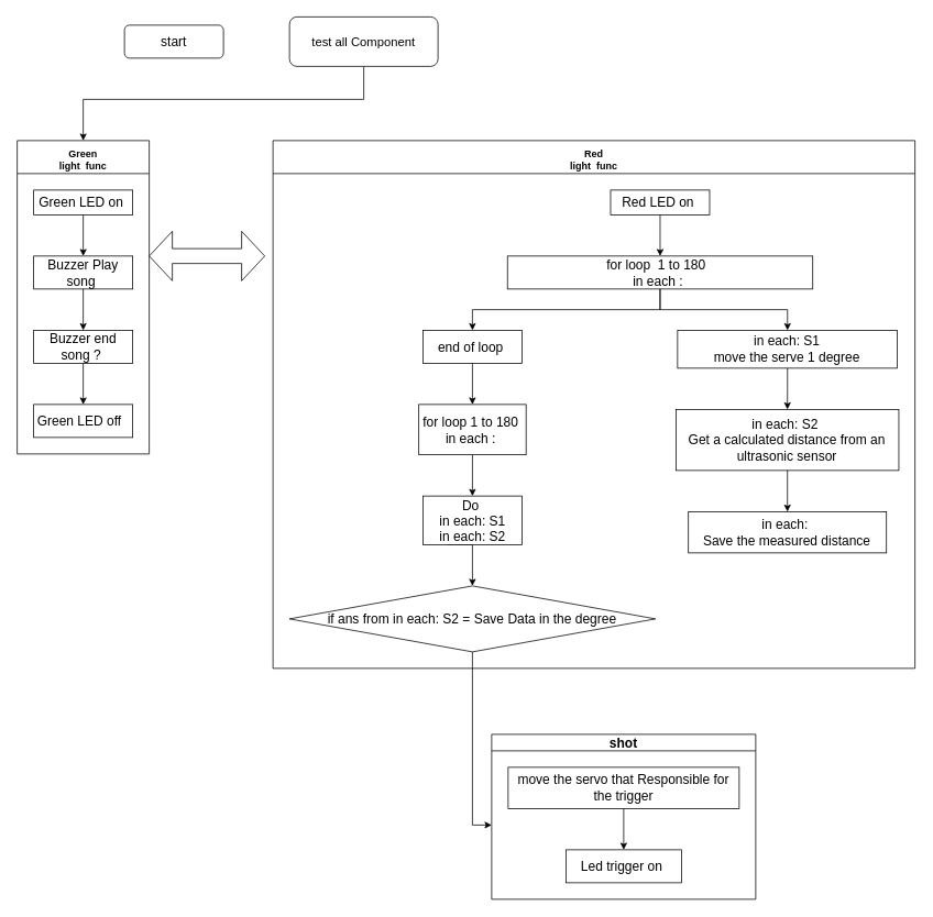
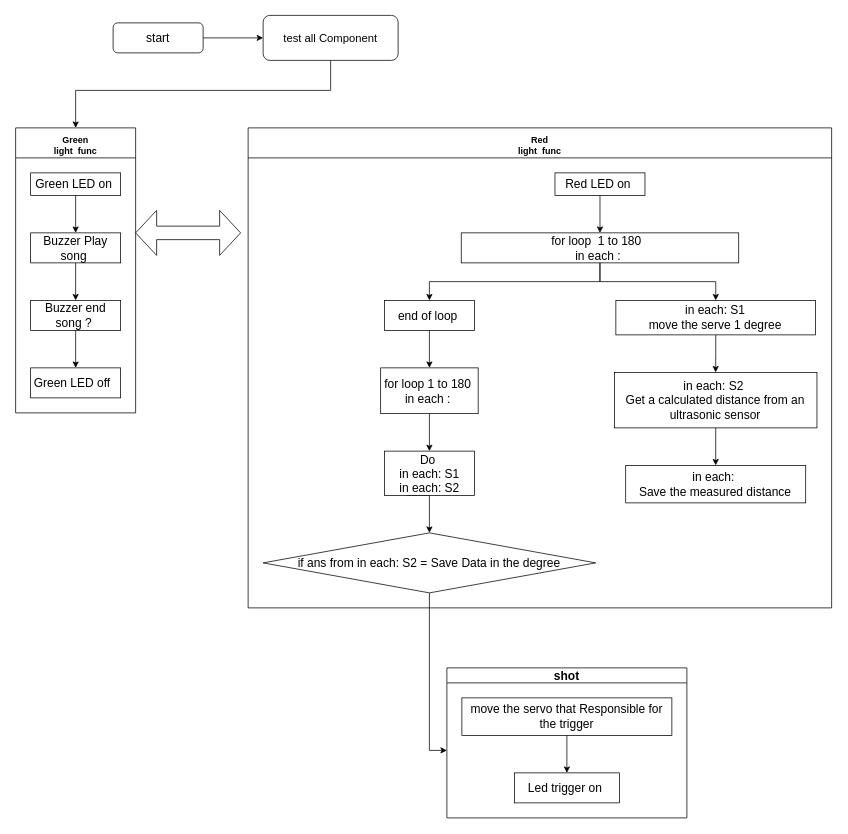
  <mxCell id="0" />
  <mxCell id="1" parent="0" />
+ <mxCell id="2" value="" style="edgeStyle=orthogonalEdgeStyle;rounded=0;orthogonalLoop=1;jettySize=auto;html=1;" edge="1" parent="1" source="3" target="13"><mxGeometry relative="1" as="geometry" /></mxCell>
  <mxCell id="3" value="&lt;font style=&quot;font-size: 16px;&quot;&gt;start&lt;/font&gt;" style="rounded=1;whiteSpace=wrap;html=1;fontSize=12;glass=0;strokeWidth=1;shadow=0;" parent="1" vertex="1"><mxGeometry x="150" y="30" width="120" height="40" as="geometry" /></mxCell>
  <mxCell id="4" value="Green&#10;light  func" style="swimlane;startSize=40;horizontal=1;childLayout=treeLayout;horizontalTree=0;resizable=0;containerType=tree;verticalAlign=bottom;textDirection=rtl;" vertex="1" parent="1"><mxGeometry x="20" y="170" width="160" height="380" as="geometry" /></mxCell>
  <mxCell id="5" value="&lt;span&gt;Green LED on&amp;nbsp;&lt;/span&gt;" style="rounded=0;whiteSpace=wrap;html=1;fontSize=16;" vertex="1" parent="4"><mxGeometry x="20" y="60" width="120" height="30" as="geometry" /></mxCell>
  <mxCell id="6" value="" style="edgeStyle=orthogonalEdgeStyle;rounded=0;orthogonalLoop=1;jettySize=auto;html=1;" edge="1" source="5" target="7" parent="4"><mxGeometry relative="1" as="geometry" /></mxCell>
  <mxCell id="7" value="&lt;span&gt;Buzzer Play song&amp;nbsp;&lt;/span&gt;" style="rounded=0;whiteSpace=wrap;html=1;fontSize=16;" vertex="1" parent="4"><mxGeometry x="20" y="140" width="120" height="40" as="geometry" /></mxCell>
  <mxCell id="8" value="" style="edgeStyle=orthogonalEdgeStyle;rounded=0;orthogonalLoop=1;jettySize=auto;html=1;" edge="1" target="9" source="7" parent="4"><mxGeometry relative="1" as="geometry"><mxPoint x="110" y="310" as="sourcePoint" /></mxGeometry></mxCell>
  <mxCell id="9" value="&lt;span&gt;Buzzer end song ?&amp;nbsp;&lt;br&gt;&lt;/span&gt;" style="rounded=0;whiteSpace=wrap;html=1;fontSize=16;" vertex="1" parent="4"><mxGeometry x="20" y="230" width="120" height="40" as="geometry" /></mxCell>
  <mxCell id="10" value="" style="edgeStyle=orthogonalEdgeStyle;rounded=0;orthogonalLoop=1;jettySize=auto;html=1;" edge="1" target="11" source="9" parent="4"><mxGeometry relative="1" as="geometry"><mxPoint x="110" y="400" as="sourcePoint" /></mxGeometry></mxCell>
  <mxCell id="11" value="Green LED off&amp;nbsp;&amp;nbsp;&lt;span&gt;&lt;br&gt;&lt;/span&gt;" style="rounded=0;whiteSpace=wrap;html=1;fontSize=16;" vertex="1" parent="4"><mxGeometry x="20" y="320" width="120" height="40" as="geometry" /></mxCell>
  <mxCell id="12" style="edgeStyle=orthogonalEdgeStyle;rounded=0;orthogonalLoop=1;jettySize=auto;html=1;entryX=0.5;entryY=0;entryDx=0;entryDy=0;fontSize=16;" edge="1" parent="1" source="13" target="4"><mxGeometry relative="1" as="geometry"><Array as="points"><mxPoint x="440" y="120" /><mxPoint x="100" y="120" /></Array></mxGeometry></mxCell>
  <mxCell id="13" value="&lt;font style=&quot;font-size: 15px;&quot;&gt;test all&amp;nbsp;Component&lt;/font&gt;" style="whiteSpace=wrap;html=1;rounded=1;glass=0;strokeWidth=1;shadow=0;" vertex="1" parent="1"><mxGeometry x="350" y="20" width="180" height="60" as="geometry" /></mxCell>
  <mxCell id="14" value="Red&#10;light  func" style="swimlane;startSize=40;horizontal=1;childLayout=treeLayout;horizontalTree=0;resizable=0;containerType=tree;verticalAlign=bottom;textDirection=rtl;" vertex="1" parent="1"><mxGeometry x="330" y="170" width="778" height="640" as="geometry" /></mxCell>
  <mxCell id="15" value="&lt;span&gt;Red LED on&amp;nbsp;&lt;/span&gt;" style="rounded=0;whiteSpace=wrap;html=1;fontSize=16;" vertex="1" parent="14"><mxGeometry x="409.142" y="60" width="120" height="30" as="geometry" /></mxCell>
  <mxCell id="16" value="" style="edgeStyle=orthogonalEdgeStyle;rounded=0;orthogonalLoop=1;jettySize=auto;html=1;" edge="1" parent="14" source="15" target="17"><mxGeometry relative="1" as="geometry" /></mxCell>
  <mxCell id="17" value="&lt;span&gt;for loop&amp;nbsp; 1 to 180&amp;nbsp;&amp;nbsp;&lt;br&gt;in each :&amp;nbsp;&lt;br&gt;&lt;/span&gt;" style="rounded=0;whiteSpace=wrap;html=1;fontSize=16;" vertex="1" parent="14"><mxGeometry x="284.142" y="140" width="370" height="40" as="geometry" /></mxCell>
  <mxCell id="18" value="" style="edgeStyle=orthogonalEdgeStyle;rounded=0;orthogonalLoop=1;jettySize=auto;html=1;" edge="1" parent="14" source="17" target="19"><mxGeometry relative="1" as="geometry"><mxPoint x="-660" y="310" as="sourcePoint" /></mxGeometry></mxCell>
  <mxCell id="19" value="&lt;span&gt;end of loop&amp;nbsp;&lt;br&gt;&lt;/span&gt;" style="rounded=0;whiteSpace=wrap;html=1;fontSize=16;" vertex="1" parent="14"><mxGeometry x="181.72" y="230" width="120" height="40" as="geometry" /></mxCell>
  <mxCell id="20" value="&lt;span&gt;in each: S1&lt;br&gt;move the serve 1 degree&lt;br&gt;&lt;/span&gt;" style="rounded=0;whiteSpace=wrap;html=1;fontSize=16;" vertex="1" parent="14"><mxGeometry x="490.315" y="230" width="266.25" height="46" as="geometry" /></mxCell>
  <mxCell id="21" value="" style="edgeStyle=orthogonalEdgeStyle;rounded=0;orthogonalLoop=1;jettySize=auto;html=1;" edge="1" parent="14" source="17" target="20"><mxGeometry relative="1" as="geometry"><mxPoint x="-565" y="180" as="sourcePoint" /><mxPoint x="-565" y="230" as="targetPoint" /></mxGeometry></mxCell>
  <mxCell id="22" value="" style="edgeStyle=orthogonalEdgeStyle;rounded=0;orthogonalLoop=1;jettySize=auto;html=1;" edge="1" target="23" source="20" parent="14"><mxGeometry relative="1" as="geometry"><mxPoint x="-166.9" y="400" as="sourcePoint" /><mxPoint x="-565" y="230" as="targetPoint" /></mxGeometry></mxCell>
  <mxCell id="23" value="&lt;span&gt;in each: S2&amp;nbsp;&lt;br&gt;Get a calculated distance from an ultrasonic sensor&lt;br&gt;&lt;/span&gt;" style="rounded=0;whiteSpace=wrap;html=1;fontSize=16;" vertex="1" parent="14"><mxGeometry x="488.44" y="326" width="270" height="74" as="geometry" /></mxCell>
  <mxCell id="24" value="" style="edgeStyle=orthogonalEdgeStyle;rounded=0;orthogonalLoop=1;jettySize=auto;html=1;" edge="1" target="25" source="23" parent="14"><mxGeometry relative="1" as="geometry"><mxPoint x="-85.838" y="496" as="sourcePoint" /><mxPoint x="-565" y="230" as="targetPoint" /></mxGeometry></mxCell>
  <mxCell id="25" value="&lt;span&gt;in each:&amp;nbsp;&lt;br&gt;Save the measured distance&lt;br&gt;&lt;/span&gt;" style="rounded=0;whiteSpace=wrap;html=1;fontSize=16;" vertex="1" parent="14"><mxGeometry x="503.44" y="450" width="240" height="50" as="geometry" /></mxCell>
  <mxCell id="26" value="" style="edgeStyle=orthogonalEdgeStyle;rounded=0;orthogonalLoop=1;jettySize=auto;html=1;" edge="1" target="27" source="19" parent="14"><mxGeometry relative="1" as="geometry"><mxPoint x="-166.837" y="400" as="sourcePoint" /></mxGeometry></mxCell>
  <mxCell id="27" value="&lt;span&gt;for loop 1 to 180&amp;nbsp;&lt;br&gt;&lt;/span&gt;in each :&amp;nbsp;&lt;span&gt;&lt;br&gt;&lt;/span&gt;" style="rounded=0;whiteSpace=wrap;html=1;fontSize=16;" vertex="1" parent="14"><mxGeometry x="176.72" y="320" width="130" height="61" as="geometry" /></mxCell>
  <mxCell id="28" value="" style="edgeStyle=orthogonalEdgeStyle;rounded=0;orthogonalLoop=1;jettySize=auto;html=1;" edge="1" target="30" source="27" parent="14"><mxGeometry relative="1" as="geometry"><mxPoint x="-320.937" y="490" as="sourcePoint" /></mxGeometry></mxCell>
  <mxCell id="29" style="edgeStyle=orthogonalEdgeStyle;rounded=0;orthogonalLoop=1;jettySize=auto;html=1;exitX=0.25;exitY=1;exitDx=0;exitDy=0;entryX=0.5;entryY=0;entryDx=0;entryDy=0;fontSize=16;" edge="1" parent="14" source="30" target="31"><mxGeometry relative="1" as="geometry"><Array as="points"><mxPoint x="242.125" y="490" /></Array></mxGeometry></mxCell>
  <mxCell id="30" value="&lt;span&gt;Do&amp;nbsp;&lt;br&gt;&lt;/span&gt;in each: S1&lt;br&gt;in each: S2&lt;span&gt;&lt;br&gt;&lt;/span&gt;" style="rounded=0;whiteSpace=wrap;html=1;fontSize=16;" vertex="1" parent="14"><mxGeometry x="181.72" y="431" width="120" height="59" as="geometry" /></mxCell>
  <mxCell id="31" value="if ans from in each: S2 = Save Data in the degree" style="rhombus;whiteSpace=wrap;html=1;fontSize=16;" vertex="1" parent="14"><mxGeometry x="20" y="540" width="443.44" height="80" as="geometry" /></mxCell>
  <mxCell id="32" style="edgeStyle=orthogonalEdgeStyle;rounded=0;orthogonalLoop=1;jettySize=auto;html=1;fontSize=16;" edge="1" parent="1" source="31"><mxGeometry relative="1" as="geometry"><mxPoint x="595" y="1000" as="targetPoint" /><Array as="points"><mxPoint x="572" y="1000" /></Array></mxGeometry></mxCell>
  <mxCell id="33" value="shot" style="swimlane;startSize=20;horizontal=1;childLayout=treeLayout;horizontalTree=0;resizable=0;containerType=tree;fontSize=16;" vertex="1" parent="1"><mxGeometry x="595" y="890" width="320" height="200" as="geometry" /></mxCell>
  <mxCell id="34" value="move the servo that&amp;nbsp;Responsible for the trigger" style="whiteSpace=wrap;html=1;fontSize=16;" vertex="1" parent="33"><mxGeometry x="20" y="40" width="280" height="50" as="geometry" /></mxCell>
  <mxCell id="35" value="Led trigger on&amp;nbsp;" style="whiteSpace=wrap;html=1;fontSize=16;" vertex="1" parent="33"><mxGeometry x="90" y="140" width="140" height="40" as="geometry" /></mxCell>
  <mxCell id="36" value="" style="edgeStyle=elbowEdgeStyle;elbow=vertical;html=1;rounded=0;fontSize=16;" edge="1" parent="33" source="34" target="35"><mxGeometry relative="1" as="geometry" /></mxCell>
  <mxCell id="37" value="" style="shape=doubleArrow;whiteSpace=wrap;html=1;fontSize=16;" vertex="1" parent="1"><mxGeometry x="180" y="280" width="140" height="60" as="geometry" /></mxCell>
